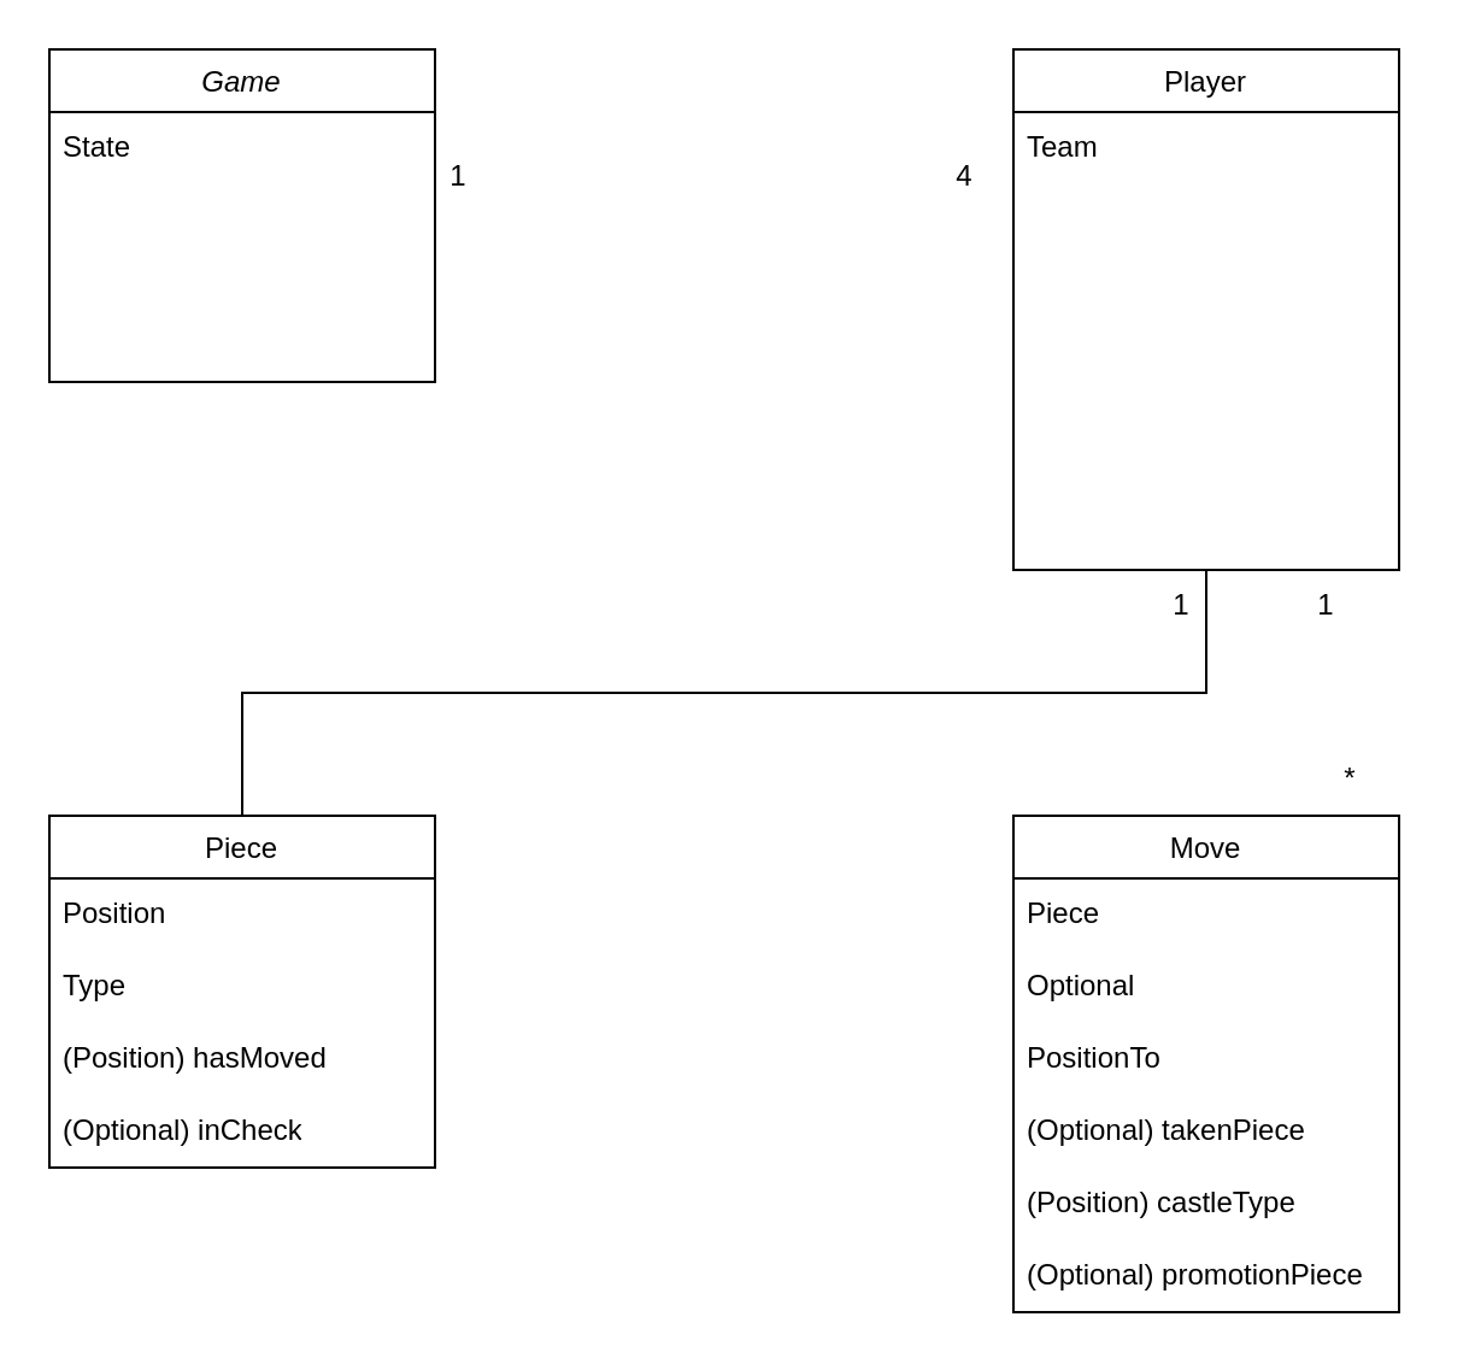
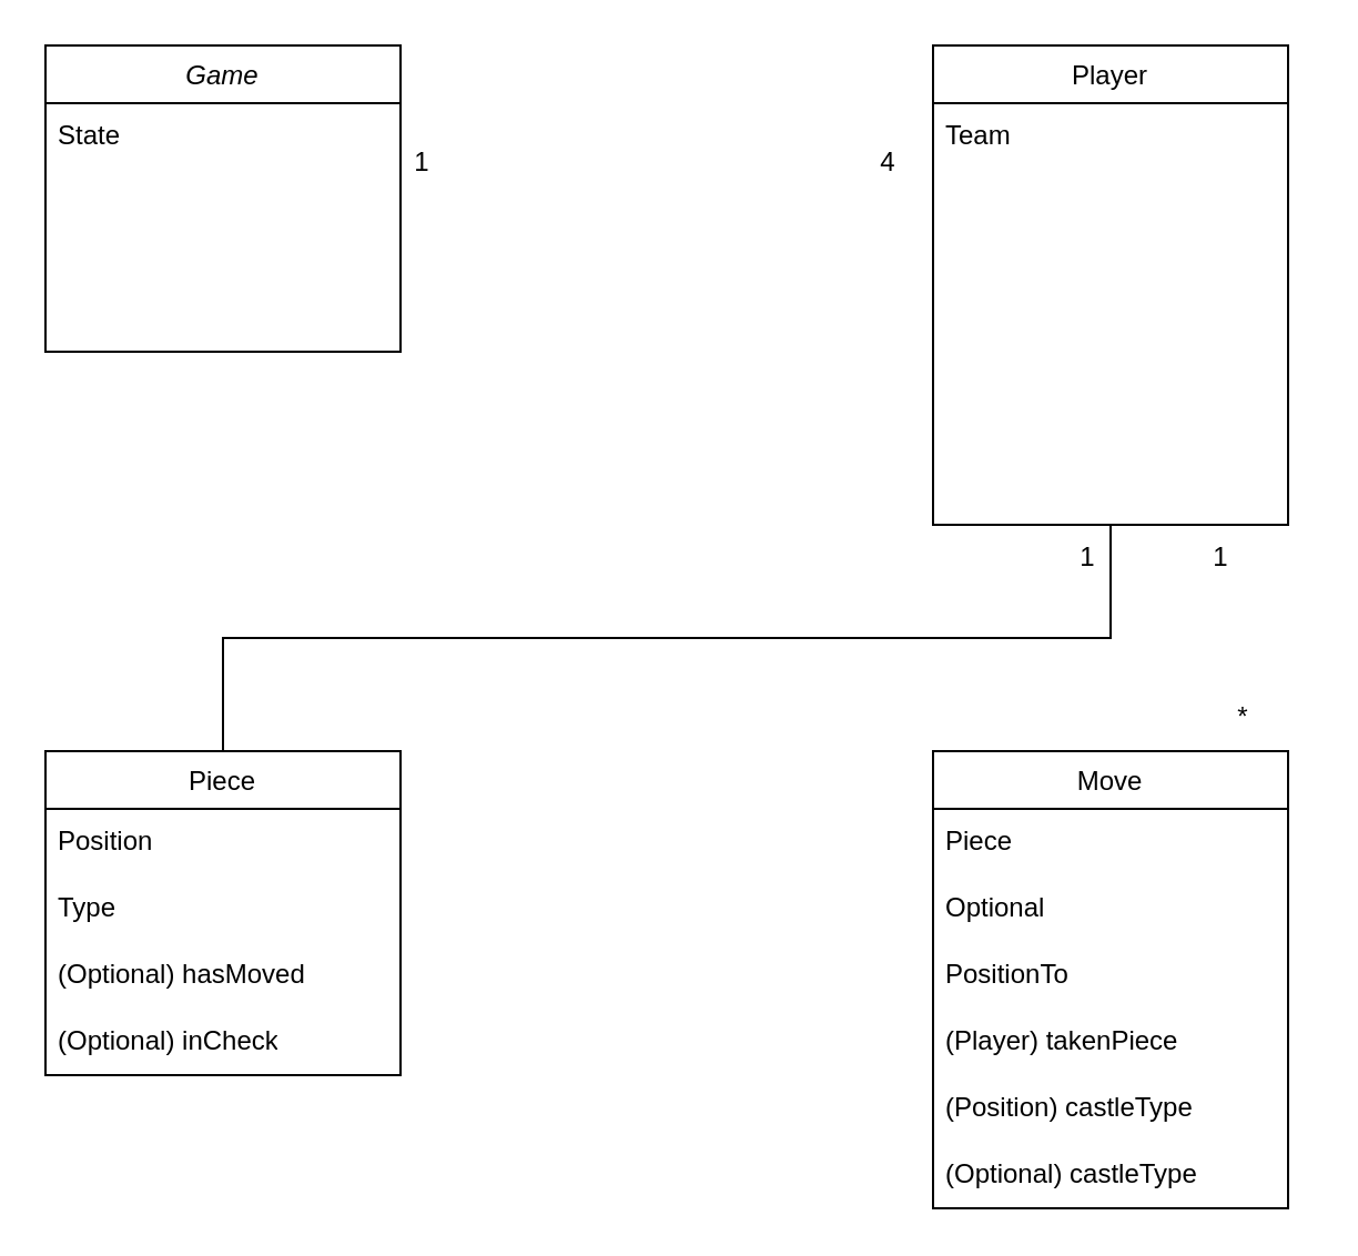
  <mxCell id="0" />
  <mxCell id="1" parent="0" />
  <mxCell id="2" value="Game" style="swimlane;fontStyle=2;align=center;verticalAlign=top;childLayout=stackLayout;horizontal=1;startSize=26;horizontalStack=0;resizeParent=1;resizeLast=0;collapsible=1;marginBottom=0;rounded=0;shadow=0;strokeWidth=1;" parent="1" vertex="1"><mxGeometry x="20" y="20" width="160" height="138" as="geometry"><mxRectangle x="230" y="140" width="160" height="26" as="alternateBounds" /></mxGeometry></mxCell>
  <mxCell id="3" value="State" style="text;strokeColor=none;fillColor=none;align=left;verticalAlign=middle;spacingLeft=4;spacingRight=4;overflow=hidden;points=[[0,0.5],[1,0.5]];portConstraint=eastwest;rotatable=0;whiteSpace=wrap;html=1;" vertex="1" parent="2"><mxGeometry y="26" width="160" height="30" as="geometry" /></mxCell>
  <mxCell id="4" value="Piece" style="swimlane;fontStyle=0;align=center;verticalAlign=top;childLayout=stackLayout;horizontal=1;startSize=26;horizontalStack=0;resizeParent=1;resizeLast=0;collapsible=1;marginBottom=0;rounded=0;shadow=0;strokeWidth=1;" parent="1" vertex="1"><mxGeometry x="20" y="338" width="160" height="146" as="geometry"><mxRectangle x="130" y="380" width="160" height="26" as="alternateBounds" /></mxGeometry></mxCell>
  <mxCell id="5" value="Position" style="text;strokeColor=none;fillColor=none;align=left;verticalAlign=middle;spacingLeft=4;spacingRight=4;overflow=hidden;points=[[0,0.5],[1,0.5]];portConstraint=eastwest;rotatable=0;whiteSpace=wrap;html=1;" vertex="1" parent="4"><mxGeometry y="26" width="160" height="30" as="geometry" /></mxCell>
  <mxCell id="6" value="Type" style="text;strokeColor=none;fillColor=none;align=left;verticalAlign=middle;spacingLeft=4;spacingRight=4;overflow=hidden;points=[[0,0.5],[1,0.5]];portConstraint=eastwest;rotatable=0;whiteSpace=wrap;html=1;" vertex="1" parent="4"><mxGeometry y="56" width="160" height="30" as="geometry" /></mxCell>
- <mxCell id="7" value="(Position) hasMoved" style="text;strokeColor=none;fillColor=none;align=left;verticalAlign=middle;spacingLeft=4;spacingRight=4;overflow=hidden;points=[[0,0.5],[1,0.5]];portConstraint=eastwest;rotatable=0;whiteSpace=wrap;html=1;" vertex="1" parent="4"><mxGeometry y="86" width="160" height="30" as="geometry" /></mxCell>
+ <mxCell id="7" value="(Optional) hasMoved" style="text;strokeColor=none;fillColor=none;align=left;verticalAlign=middle;spacingLeft=4;spacingRight=4;overflow=hidden;points=[[0,0.5],[1,0.5]];portConstraint=eastwest;rotatable=0;whiteSpace=wrap;html=1;" vertex="1" parent="4"><mxGeometry y="86" width="160" height="30" as="geometry" /></mxCell>
  <mxCell id="8" value="(Optional) inCheck" style="text;strokeColor=none;fillColor=none;align=left;verticalAlign=middle;spacingLeft=4;spacingRight=4;overflow=hidden;points=[[0,0.5],[1,0.5]];portConstraint=eastwest;rotatable=0;whiteSpace=wrap;html=1;" vertex="1" parent="4"><mxGeometry y="116" width="160" height="30" as="geometry" /></mxCell>
  <mxCell id="9" value="Move" style="swimlane;fontStyle=0;align=center;verticalAlign=top;childLayout=stackLayout;horizontal=1;startSize=26;horizontalStack=0;resizeParent=1;resizeLast=0;collapsible=1;marginBottom=0;rounded=0;shadow=0;strokeWidth=1;" parent="1" vertex="1"><mxGeometry x="420" y="338" width="160" height="206" as="geometry"><mxRectangle x="340" y="380" width="170" height="26" as="alternateBounds" /></mxGeometry></mxCell>
  <mxCell id="10" value="Piece" style="text;strokeColor=none;fillColor=none;align=left;verticalAlign=middle;spacingLeft=4;spacingRight=4;overflow=hidden;points=[[0,0.5],[1,0.5]];portConstraint=eastwest;rotatable=0;whiteSpace=wrap;html=1;" vertex="1" parent="9"><mxGeometry y="26" width="160" height="30" as="geometry" /></mxCell>
  <mxCell id="11" value="Optional" style="text;strokeColor=none;fillColor=none;align=left;verticalAlign=middle;spacingLeft=4;spacingRight=4;overflow=hidden;points=[[0,0.5],[1,0.5]];portConstraint=eastwest;rotatable=0;whiteSpace=wrap;html=1;" vertex="1" parent="9"><mxGeometry y="56" width="160" height="30" as="geometry" /></mxCell>
  <mxCell id="12" value="PositionTo" style="text;strokeColor=none;fillColor=none;align=left;verticalAlign=middle;spacingLeft=4;spacingRight=4;overflow=hidden;points=[[0,0.5],[1,0.5]];portConstraint=eastwest;rotatable=0;whiteSpace=wrap;html=1;" vertex="1" parent="9"><mxGeometry y="86" width="160" height="30" as="geometry" /></mxCell>
- <mxCell id="13" value="(Optional) takenPiece" style="text;strokeColor=none;fillColor=none;align=left;verticalAlign=middle;spacingLeft=4;spacingRight=4;overflow=hidden;points=[[0,0.5],[1,0.5]];portConstraint=eastwest;rotatable=0;whiteSpace=wrap;html=1;" vertex="1" parent="9"><mxGeometry y="116" width="160" height="30" as="geometry" /></mxCell>
+ <mxCell id="13" value="(Player) takenPiece" style="text;strokeColor=none;fillColor=none;align=left;verticalAlign=middle;spacingLeft=4;spacingRight=4;overflow=hidden;points=[[0,0.5],[1,0.5]];portConstraint=eastwest;rotatable=0;whiteSpace=wrap;html=1;" vertex="1" parent="9"><mxGeometry y="116" width="160" height="30" as="geometry" /></mxCell>
  <mxCell id="14" value="(Position) castleType" style="text;strokeColor=none;fillColor=none;align=left;verticalAlign=middle;spacingLeft=4;spacingRight=4;overflow=hidden;points=[[0,0.5],[1,0.5]];portConstraint=eastwest;rotatable=0;whiteSpace=wrap;html=1;" vertex="1" parent="9"><mxGeometry y="146" width="160" height="30" as="geometry" /></mxCell>
- <mxCell id="15" value="(Optional) promotionPiece" style="text;strokeColor=none;fillColor=none;align=left;verticalAlign=middle;spacingLeft=4;spacingRight=4;overflow=hidden;points=[[0,0.5],[1,0.5]];portConstraint=eastwest;rotatable=0;whiteSpace=wrap;html=1;" vertex="1" parent="9"><mxGeometry y="176" width="160" height="30" as="geometry" /></mxCell>
+ <mxCell id="15" value="(Optional) castleType" style="text;strokeColor=none;fillColor=none;align=left;verticalAlign=middle;spacingLeft=4;spacingRight=4;overflow=hidden;points=[[0,0.5],[1,0.5]];portConstraint=eastwest;rotatable=0;whiteSpace=wrap;html=1;" vertex="1" parent="9"><mxGeometry y="176" width="160" height="30" as="geometry" /></mxCell>
  <mxCell id="16" style="edgeStyle=orthogonalEdgeStyle;rounded=0;orthogonalLoop=1;jettySize=auto;html=1;exitX=0.5;exitY=1;exitDx=0;exitDy=0;entryX=0.5;entryY=0;entryDx=0;entryDy=0;endArrow=none;endFill=0;" edge="1" parent="1" source="17" target="4"><mxGeometry relative="1" as="geometry" /></mxCell>
  <mxCell id="17" value="Player" style="swimlane;fontStyle=0;align=center;verticalAlign=top;childLayout=stackLayout;horizontal=1;startSize=26;horizontalStack=0;resizeParent=1;resizeLast=0;collapsible=1;marginBottom=0;rounded=0;shadow=0;strokeWidth=1;" parent="1" vertex="1"><mxGeometry x="420" y="20" width="160" height="216" as="geometry"><mxRectangle x="550" y="140" width="160" height="26" as="alternateBounds" /></mxGeometry></mxCell>
  <mxCell id="18" value="Team" style="text;strokeColor=none;fillColor=none;align=left;verticalAlign=middle;spacingLeft=4;spacingRight=4;overflow=hidden;points=[[0,0.5],[1,0.5]];portConstraint=eastwest;rotatable=0;whiteSpace=wrap;html=1;" vertex="1" parent="17"><mxGeometry y="26" width="160" height="30" as="geometry" /></mxCell>
  <mxCell id="19" value="1" style="text;html=1;strokeColor=none;fillColor=none;align=center;verticalAlign=middle;whiteSpace=wrap;rounded=0;" vertex="1" parent="1"><mxGeometry x="160" y="58" width="60" height="30" as="geometry" /></mxCell>
  <mxCell id="20" value="4" style="text;html=1;strokeColor=none;fillColor=none;align=center;verticalAlign=middle;whiteSpace=wrap;rounded=0;" vertex="1" parent="1"><mxGeometry x="370" y="58" width="60" height="30" as="geometry" /></mxCell>
  <mxCell id="21" value="1" style="text;html=1;strokeColor=none;fillColor=none;align=center;verticalAlign=middle;whiteSpace=wrap;rounded=0;" vertex="1" parent="1"><mxGeometry x="460" y="236" width="60" height="30" as="geometry" /></mxCell>
  <mxCell id="22" value="1" style="text;html=1;strokeColor=none;fillColor=none;align=center;verticalAlign=middle;whiteSpace=wrap;rounded=0;" vertex="1" parent="1"><mxGeometry x="520" y="236" width="60" height="30" as="geometry" /></mxCell>
  <mxCell id="23" value="*" style="text;html=1;strokeColor=none;fillColor=none;align=center;verticalAlign=middle;whiteSpace=wrap;rounded=0;" vertex="1" parent="1"><mxGeometry x="530" y="308" width="60" height="30" as="geometry" /></mxCell>
